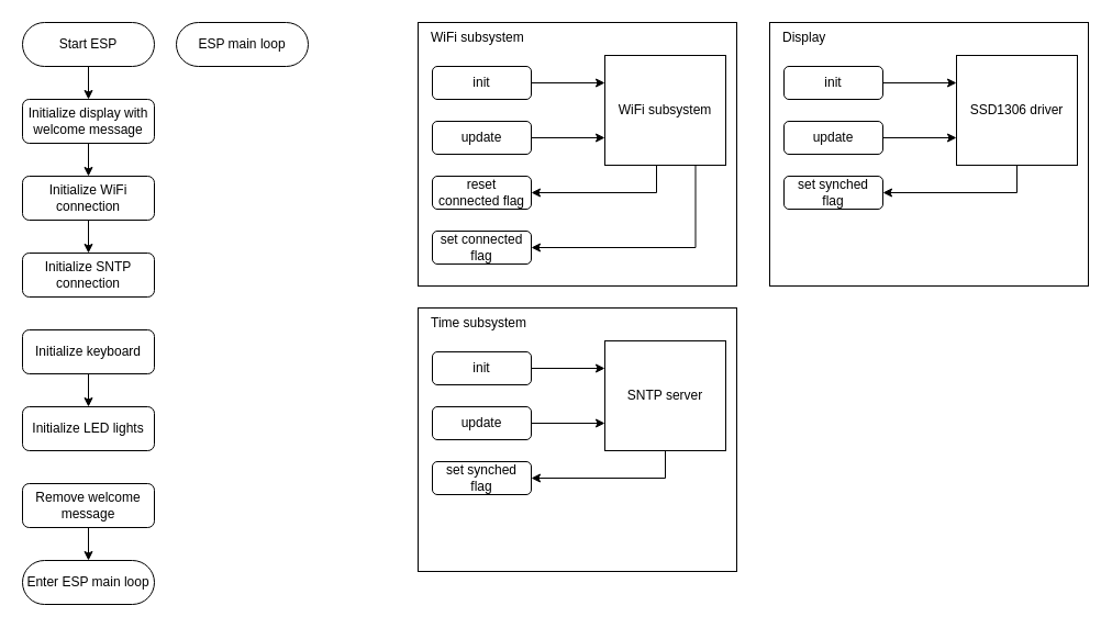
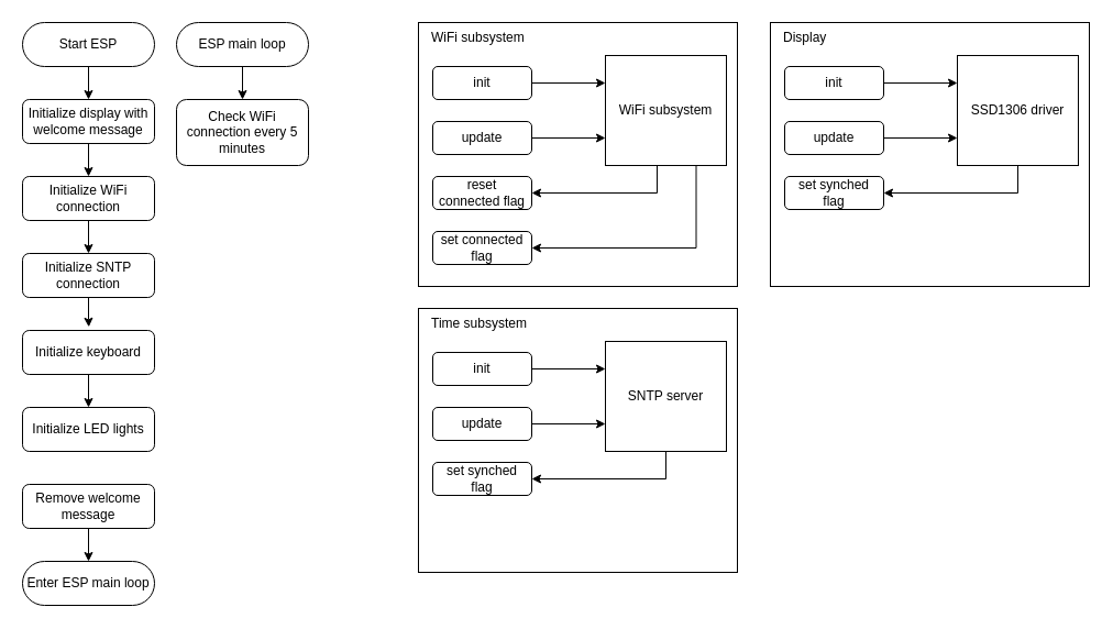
  <mxCell id="0" />
  <mxCell id="1" parent="0" />
  <mxCell id="2" style="edgeStyle=orthogonalEdgeStyle;rounded=0;orthogonalLoop=1;jettySize=auto;html=1;entryX=0.5;entryY=0;entryDx=0;entryDy=0;" edge="1" parent="1" source="3" target="11"><mxGeometry relative="1" as="geometry" /></mxCell>
  <mxCell id="3" value="Start ESP" style="rounded=1;whiteSpace=wrap;html=1;fontSize=12;glass=0;strokeWidth=1;shadow=0;arcSize=50;" parent="1" vertex="1"><mxGeometry x="20" y="20" width="120" height="40" as="geometry" /></mxCell>
  <mxCell id="4" style="edgeStyle=orthogonalEdgeStyle;rounded=0;orthogonalLoop=1;jettySize=auto;html=1;entryX=0.5;entryY=0;entryDx=0;entryDy=0;" edge="1" parent="1" source="5" target="6"><mxGeometry relative="1" as="geometry" /></mxCell>
  <mxCell id="5" value="Initialize WiFi connection" style="rounded=1;whiteSpace=wrap;html=1;fontSize=12;glass=0;strokeWidth=1;shadow=0;" parent="1" vertex="1"><mxGeometry x="20" y="160" width="120" height="40" as="geometry" /></mxCell>
  <mxCell id="6" value="Initialize SNTP connection" style="rounded=1;whiteSpace=wrap;html=1;fontSize=12;glass=0;strokeWidth=1;shadow=0;" vertex="1" parent="1"><mxGeometry x="20" y="230" width="120" height="40" as="geometry" /></mxCell>
  <mxCell id="7" style="edgeStyle=orthogonalEdgeStyle;rounded=0;orthogonalLoop=1;jettySize=auto;html=1;entryX=0.5;entryY=0;entryDx=0;entryDy=0;" edge="1" parent="1" source="8" target="12"><mxGeometry relative="1" as="geometry" /></mxCell>
  <mxCell id="8" value="Initialize keyboard" style="rounded=1;whiteSpace=wrap;html=1;fontSize=12;glass=0;strokeWidth=1;shadow=0;" vertex="1" parent="1"><mxGeometry x="20" y="300" width="120" height="40" as="geometry" /></mxCell>
+ <mxCell id="9" style="edgeStyle=orthogonalEdgeStyle;rounded=0;orthogonalLoop=1;jettySize=auto;html=1;entryX=0.502;entryY=-0.079;entryDx=0;entryDy=0;entryPerimeter=0;" edge="1" parent="1" source="6" target="8"><mxGeometry relative="1" as="geometry" /></mxCell>
  <mxCell id="10" style="edgeStyle=orthogonalEdgeStyle;rounded=0;orthogonalLoop=1;jettySize=auto;html=1;entryX=0.5;entryY=0;entryDx=0;entryDy=0;" edge="1" parent="1" source="11" target="5"><mxGeometry relative="1" as="geometry" /></mxCell>
  <mxCell id="11" value="Initialize display with welcome message" style="rounded=1;whiteSpace=wrap;html=1;fontSize=12;glass=0;strokeWidth=1;shadow=0;" vertex="1" parent="1"><mxGeometry x="20" y="90" width="120" height="40" as="geometry" /></mxCell>
  <mxCell id="12" value="Initialize LED lights" style="rounded=1;whiteSpace=wrap;html=1;fontSize=12;glass=0;strokeWidth=1;shadow=0;" vertex="1" parent="1"><mxGeometry x="20" y="370" width="120" height="40" as="geometry" /></mxCell>
  <mxCell id="13" style="edgeStyle=orthogonalEdgeStyle;rounded=0;orthogonalLoop=1;jettySize=auto;html=1;" edge="1" parent="1" source="14" target="22"><mxGeometry relative="1" as="geometry" /></mxCell>
  <mxCell id="14" value="Remove welcome message" style="rounded=1;whiteSpace=wrap;html=1;fontSize=12;glass=0;strokeWidth=1;shadow=0;" vertex="1" parent="1"><mxGeometry x="20" y="440" width="120" height="40" as="geometry" /></mxCell>
  <mxCell id="15" value="WiFi subsystem" style="rounded=0;whiteSpace=wrap;html=1;verticalAlign=top;align=left;spacingLeft=10;" vertex="1" parent="1"><mxGeometry x="380" y="20" width="290" height="240" as="geometry" /></mxCell>
  <mxCell id="16" style="edgeStyle=orthogonalEdgeStyle;rounded=0;orthogonalLoop=1;jettySize=auto;html=1;entryX=0;entryY=0.25;entryDx=0;entryDy=0;" edge="1" parent="1" source="17" target="35"><mxGeometry relative="1" as="geometry"><mxPoint x="577" y="70.75" as="targetPoint" /></mxGeometry></mxCell>
  <mxCell id="17" value="init" style="rounded=1;whiteSpace=wrap;html=1;fontSize=12;glass=0;strokeWidth=1;shadow=0;" vertex="1" parent="1"><mxGeometry x="393" y="60" width="90" height="30" as="geometry" /></mxCell>
  <mxCell id="18" style="edgeStyle=orthogonalEdgeStyle;rounded=0;orthogonalLoop=1;jettySize=auto;html=1;entryX=1;entryY=0.5;entryDx=0;entryDy=0;exitX=0.5;exitY=1;exitDx=0;exitDy=0;" edge="1" parent="1" source="35" target="26"><mxGeometry relative="1" as="geometry"><mxPoint x="597.75" y="133" as="sourcePoint" /><Array as="points"><mxPoint x="597" y="130" /><mxPoint x="597" y="175" /></Array></mxGeometry></mxCell>
  <mxCell id="19" style="edgeStyle=orthogonalEdgeStyle;rounded=0;orthogonalLoop=1;jettySize=auto;html=1;exitX=0.75;exitY=1;exitDx=0;exitDy=0;entryX=1;entryY=0.5;entryDx=0;entryDy=0;" edge="1" parent="1" source="35" target="27"><mxGeometry relative="1" as="geometry"><mxPoint x="639.25" y="133" as="sourcePoint" /></mxGeometry></mxCell>
  <mxCell id="20" style="edgeStyle=orthogonalEdgeStyle;rounded=0;orthogonalLoop=1;jettySize=auto;html=1;entryX=0;entryY=0.75;entryDx=0;entryDy=0;" edge="1" parent="1" source="21" target="35"><mxGeometry relative="1" as="geometry"><mxPoint x="577" y="91.5" as="targetPoint" /></mxGeometry></mxCell>
  <mxCell id="21" value="update" style="rounded=1;whiteSpace=wrap;html=1;fontSize=12;glass=0;strokeWidth=1;shadow=0;" vertex="1" parent="1"><mxGeometry x="393" y="110" width="90" height="30" as="geometry" /></mxCell>
  <mxCell id="22" value="Enter ESP main loop" style="rounded=1;whiteSpace=wrap;html=1;fontSize=12;glass=0;strokeWidth=1;shadow=0;arcSize=50;" vertex="1" parent="1"><mxGeometry x="20" y="510" width="120" height="40" as="geometry" /></mxCell>
+ <mxCell id="23" style="edgeStyle=orthogonalEdgeStyle;rounded=0;orthogonalLoop=1;jettySize=auto;html=1;entryX=0.5;entryY=0;entryDx=0;entryDy=0;" edge="1" parent="1" source="24" target="25"><mxGeometry relative="1" as="geometry" /></mxCell>
  <mxCell id="24" value="ESP main loop" style="rounded=1;whiteSpace=wrap;html=1;fontSize=12;glass=0;strokeWidth=1;shadow=0;arcSize=50;" vertex="1" parent="1"><mxGeometry x="160" y="20" width="120" height="40" as="geometry" /></mxCell>
+ <mxCell id="25" value="Check WiFi connection every 5 minutes" style="rounded=1;whiteSpace=wrap;html=1;fontSize=12;glass=0;strokeWidth=1;shadow=0;" vertex="1" parent="1"><mxGeometry x="160" y="90" width="120" height="60" as="geometry" /></mxCell>
  <mxCell id="26" value="reset connected flag" style="rounded=1;whiteSpace=wrap;html=1;fontSize=12;glass=0;strokeWidth=1;shadow=0;spacing=5;" vertex="1" parent="1"><mxGeometry x="393" y="160" width="90" height="30" as="geometry" /></mxCell>
  <mxCell id="27" value="set connected flag" style="rounded=1;whiteSpace=wrap;html=1;fontSize=12;glass=0;strokeWidth=1;shadow=0;spacing=5;" vertex="1" parent="1"><mxGeometry x="393" y="210" width="90" height="30" as="geometry" /></mxCell>
  <mxCell id="28" value="Time subsystem" style="rounded=0;whiteSpace=wrap;html=1;verticalAlign=top;align=left;spacingLeft=10;" vertex="1" parent="1"><mxGeometry x="380" y="280" width="290" height="240" as="geometry" /></mxCell>
  <mxCell id="29" style="edgeStyle=orthogonalEdgeStyle;rounded=0;orthogonalLoop=1;jettySize=auto;html=1;entryX=0;entryY=0.25;entryDx=0;entryDy=0;" edge="1" source="30" target="36" parent="1"><mxGeometry relative="1" as="geometry"><mxPoint x="577" y="335" as="targetPoint" /></mxGeometry></mxCell>
  <mxCell id="30" value="init" style="rounded=1;whiteSpace=wrap;html=1;fontSize=12;glass=0;strokeWidth=1;shadow=0;" vertex="1" parent="1"><mxGeometry x="393" y="320" width="90" height="30" as="geometry" /></mxCell>
  <mxCell id="31" style="edgeStyle=orthogonalEdgeStyle;rounded=0;orthogonalLoop=1;jettySize=auto;html=1;entryX=1;entryY=0.5;entryDx=0;entryDy=0;exitX=0.5;exitY=1;exitDx=0;exitDy=0;" edge="1" parent="1" source="36" target="34"><mxGeometry relative="1" as="geometry"><mxPoint x="617" y="410" as="sourcePoint" /><Array as="points"><mxPoint x="605" y="435" /></Array></mxGeometry></mxCell>
  <mxCell id="32" style="edgeStyle=orthogonalEdgeStyle;rounded=0;orthogonalLoop=1;jettySize=auto;html=1;entryX=0;entryY=0.75;entryDx=0;entryDy=0;" edge="1" source="33" target="36" parent="1"><mxGeometry relative="1" as="geometry"><mxPoint x="577" y="385" as="targetPoint" /></mxGeometry></mxCell>
  <mxCell id="33" value="update" style="rounded=1;whiteSpace=wrap;html=1;fontSize=12;glass=0;strokeWidth=1;shadow=0;spacing=5;" vertex="1" parent="1"><mxGeometry x="393" y="370" width="90" height="30" as="geometry" /></mxCell>
  <mxCell id="34" value="set synched flag" style="rounded=1;whiteSpace=wrap;html=1;fontSize=12;glass=0;strokeWidth=1;shadow=0;spacingTop=0;spacingLeft=0;spacingBottom=0;spacingRight=0;spacing=5;" vertex="1" parent="1"><mxGeometry x="393" y="420" width="90" height="30" as="geometry" /></mxCell>
  <mxCell id="35" value="WiFi subsystem" style="rounded=0;whiteSpace=wrap;html=1;shadow=0;glass=0;strokeColor=default;strokeWidth=1;align=center;verticalAlign=middle;spacingLeft=0;spacingRight=0;spacingTop=0;spacingBottom=0;spacing=5;fontFamily=Helvetica;fontSize=12;fontColor=default;fillColor=default;" vertex="1" parent="1"><mxGeometry x="550" y="50" width="110" height="100" as="geometry" /></mxCell>
  <mxCell id="36" value="SNTP server" style="rounded=0;whiteSpace=wrap;html=1;shadow=0;glass=0;strokeColor=default;strokeWidth=1;align=center;verticalAlign=middle;spacingLeft=0;spacingRight=0;spacingTop=0;spacingBottom=0;spacing=5;fontFamily=Helvetica;fontSize=12;fontColor=default;fillColor=default;" vertex="1" parent="1"><mxGeometry x="550" y="310" width="110" height="100" as="geometry" /></mxCell>
  <mxCell id="37" value="Display" style="rounded=0;whiteSpace=wrap;html=1;verticalAlign=top;align=left;spacingLeft=10;" vertex="1" parent="1"><mxGeometry x="700" y="20" width="290" height="240" as="geometry" /></mxCell>
  <mxCell id="38" style="edgeStyle=orthogonalEdgeStyle;rounded=0;orthogonalLoop=1;jettySize=auto;html=1;entryX=0;entryY=0.25;entryDx=0;entryDy=0;" edge="1" source="39" target="44" parent="1"><mxGeometry relative="1" as="geometry"><mxPoint x="897" y="75" as="targetPoint" /></mxGeometry></mxCell>
  <mxCell id="39" value="init" style="rounded=1;whiteSpace=wrap;html=1;fontSize=12;glass=0;strokeWidth=1;shadow=0;" vertex="1" parent="1"><mxGeometry x="713" y="60" width="90" height="30" as="geometry" /></mxCell>
  <mxCell id="40" style="edgeStyle=orthogonalEdgeStyle;rounded=0;orthogonalLoop=1;jettySize=auto;html=1;entryX=1;entryY=0.5;entryDx=0;entryDy=0;exitX=0.5;exitY=1;exitDx=0;exitDy=0;" edge="1" source="44" target="43" parent="1"><mxGeometry relative="1" as="geometry"><mxPoint x="937" y="150" as="sourcePoint" /><Array as="points"><mxPoint x="925" y="175" /></Array></mxGeometry></mxCell>
  <mxCell id="41" style="edgeStyle=orthogonalEdgeStyle;rounded=0;orthogonalLoop=1;jettySize=auto;html=1;entryX=0;entryY=0.75;entryDx=0;entryDy=0;" edge="1" source="42" target="44" parent="1"><mxGeometry relative="1" as="geometry"><mxPoint x="897" y="125" as="targetPoint" /></mxGeometry></mxCell>
  <mxCell id="42" value="update" style="rounded=1;whiteSpace=wrap;html=1;fontSize=12;glass=0;strokeWidth=1;shadow=0;spacing=5;" vertex="1" parent="1"><mxGeometry x="713" y="110" width="90" height="30" as="geometry" /></mxCell>
  <mxCell id="43" value="set synched flag" style="rounded=1;whiteSpace=wrap;html=1;fontSize=12;glass=0;strokeWidth=1;shadow=0;spacingTop=0;spacingLeft=0;spacingBottom=0;spacingRight=0;spacing=5;" vertex="1" parent="1"><mxGeometry x="713" y="160" width="90" height="30" as="geometry" /></mxCell>
  <mxCell id="44" value="SSD1306 driver" style="rounded=0;whiteSpace=wrap;html=1;shadow=0;glass=0;strokeColor=default;strokeWidth=1;align=center;verticalAlign=middle;spacingLeft=0;spacingRight=0;spacingTop=0;spacingBottom=0;spacing=5;fontFamily=Helvetica;fontSize=12;fontColor=default;fillColor=default;" vertex="1" parent="1"><mxGeometry x="870" y="50" width="110" height="100" as="geometry" /></mxCell>
